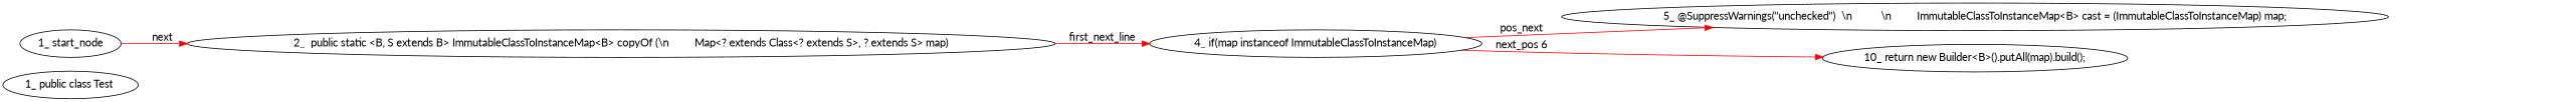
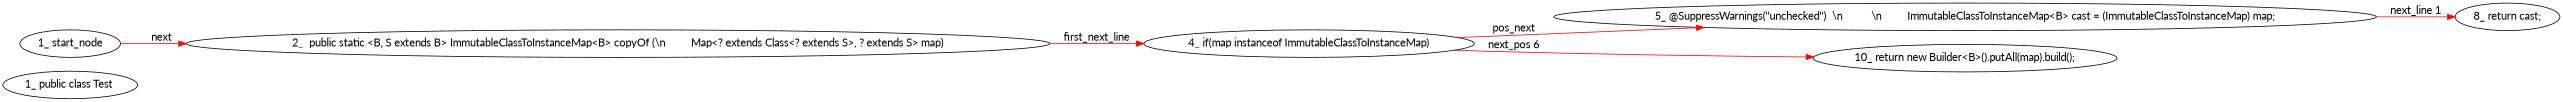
  digraph {
    fontname=Lato
    rankdir=LR
    node [fontname=Lato type_label=return]
    edge [color=red edge_type=CFG_edge fontname=Lato]
    n1 [label="1_\ public\ class\ Test\ " type_label=class_declaration]
    n2 [label="2_\ \ public\ static\ <B,\ S\ extends\ B>\ ImmutableClassToInstanceMap<B>\ copyOf\ \(\\n\ \ \ \ \ \ \ \ \ Map<\?\ extends\ Class<\?\ extends\ S>,\ \?\ extends\ S>\ map\)" type_label=method_declaration]
    n3 [label="4_\ if\(map\ instanceof\ ImmutableClassToInstanceMap\)" type_label=if]
    n4 [label="5_\ @SuppressWarnings\(\"unchecked\"\)\ \ \\n\ \ \ \ \ \ \ \ \ \ \\n\ \ \ \ \ \ \ \ \ ImmutableClassToInstanceMap<B>\ cast\ =\ \(ImmutableClassToInstanceMap\)\ map;" type_label=expression_statement]
    n5 [label="10_\ return\ new\ Builder<B>\(\)\.putAll\(map\)\.build\(\);"]
+   n6 [label="8_\ return\ cast;"]
    n7 [label="1_\ start_node" type_label=start]
    n2 -> n3 [controlflow_type=first_next_line label=first_next_line]
    n3 -> n4 [controlflow_type=pos_next label=pos_next]
    n3 -> n5 [controlflow_type="next_line 6" label="next_pos 6"]
+   n4 -> n6 [controlflow_type="next_line 1" label="next_line 1"]
    n7 -> n2 [controlflow_type=next label=next]
  }
